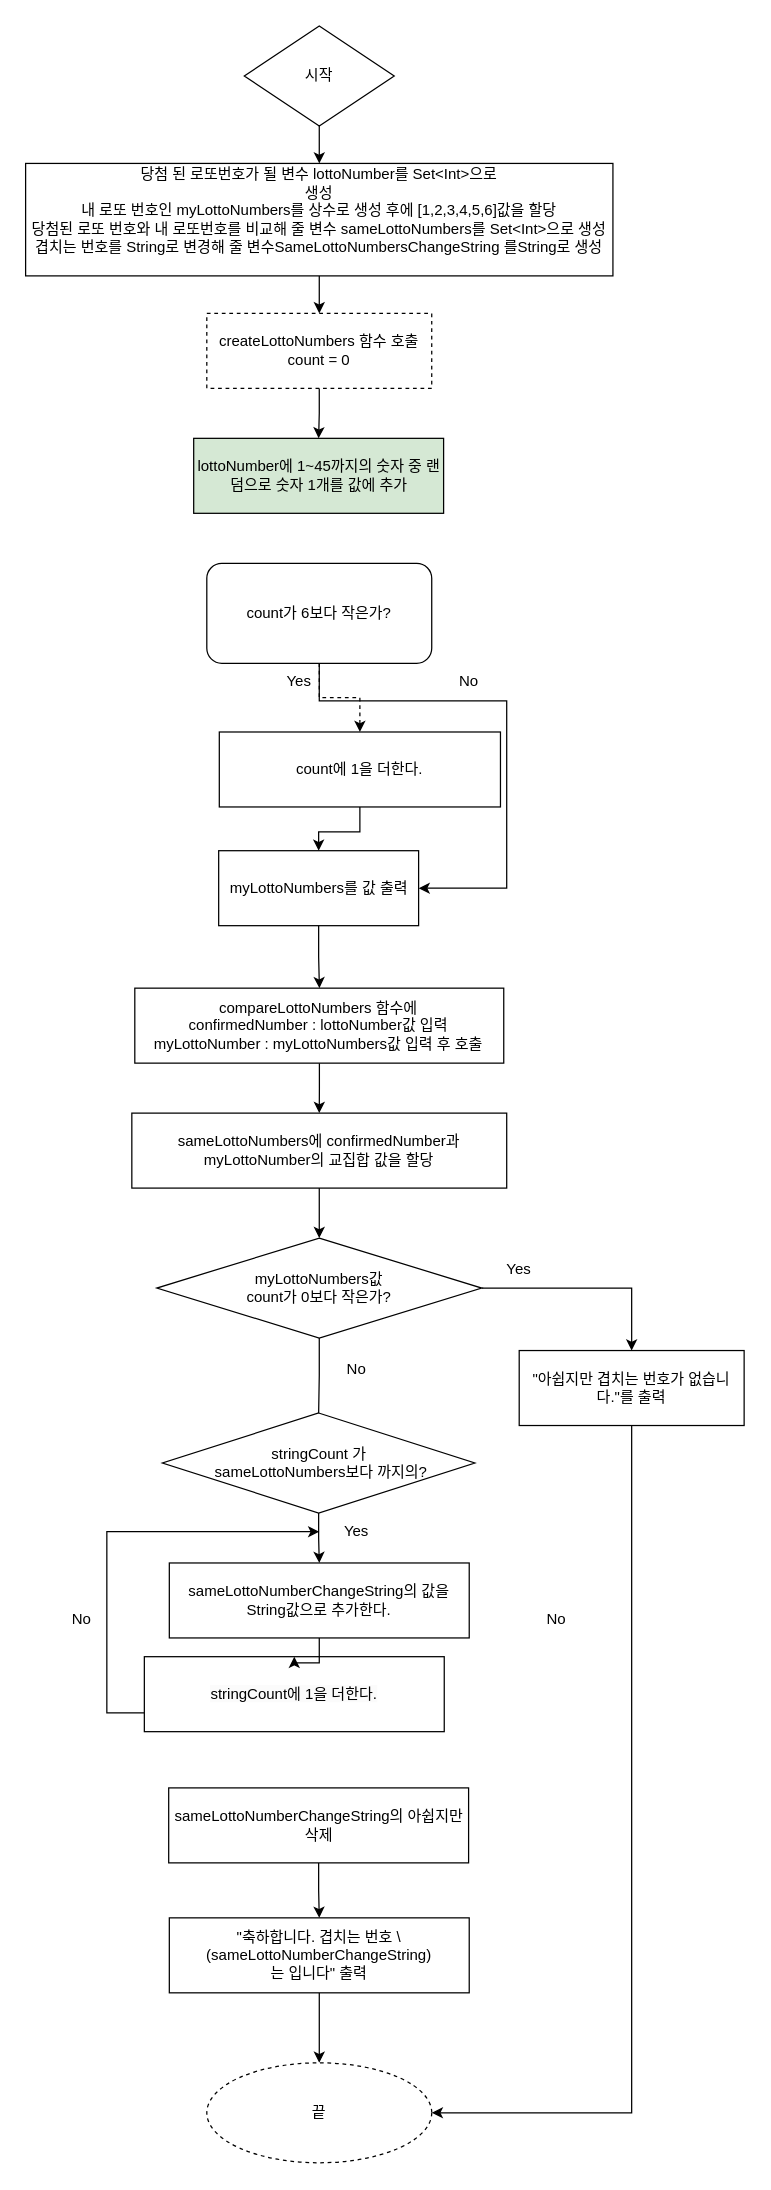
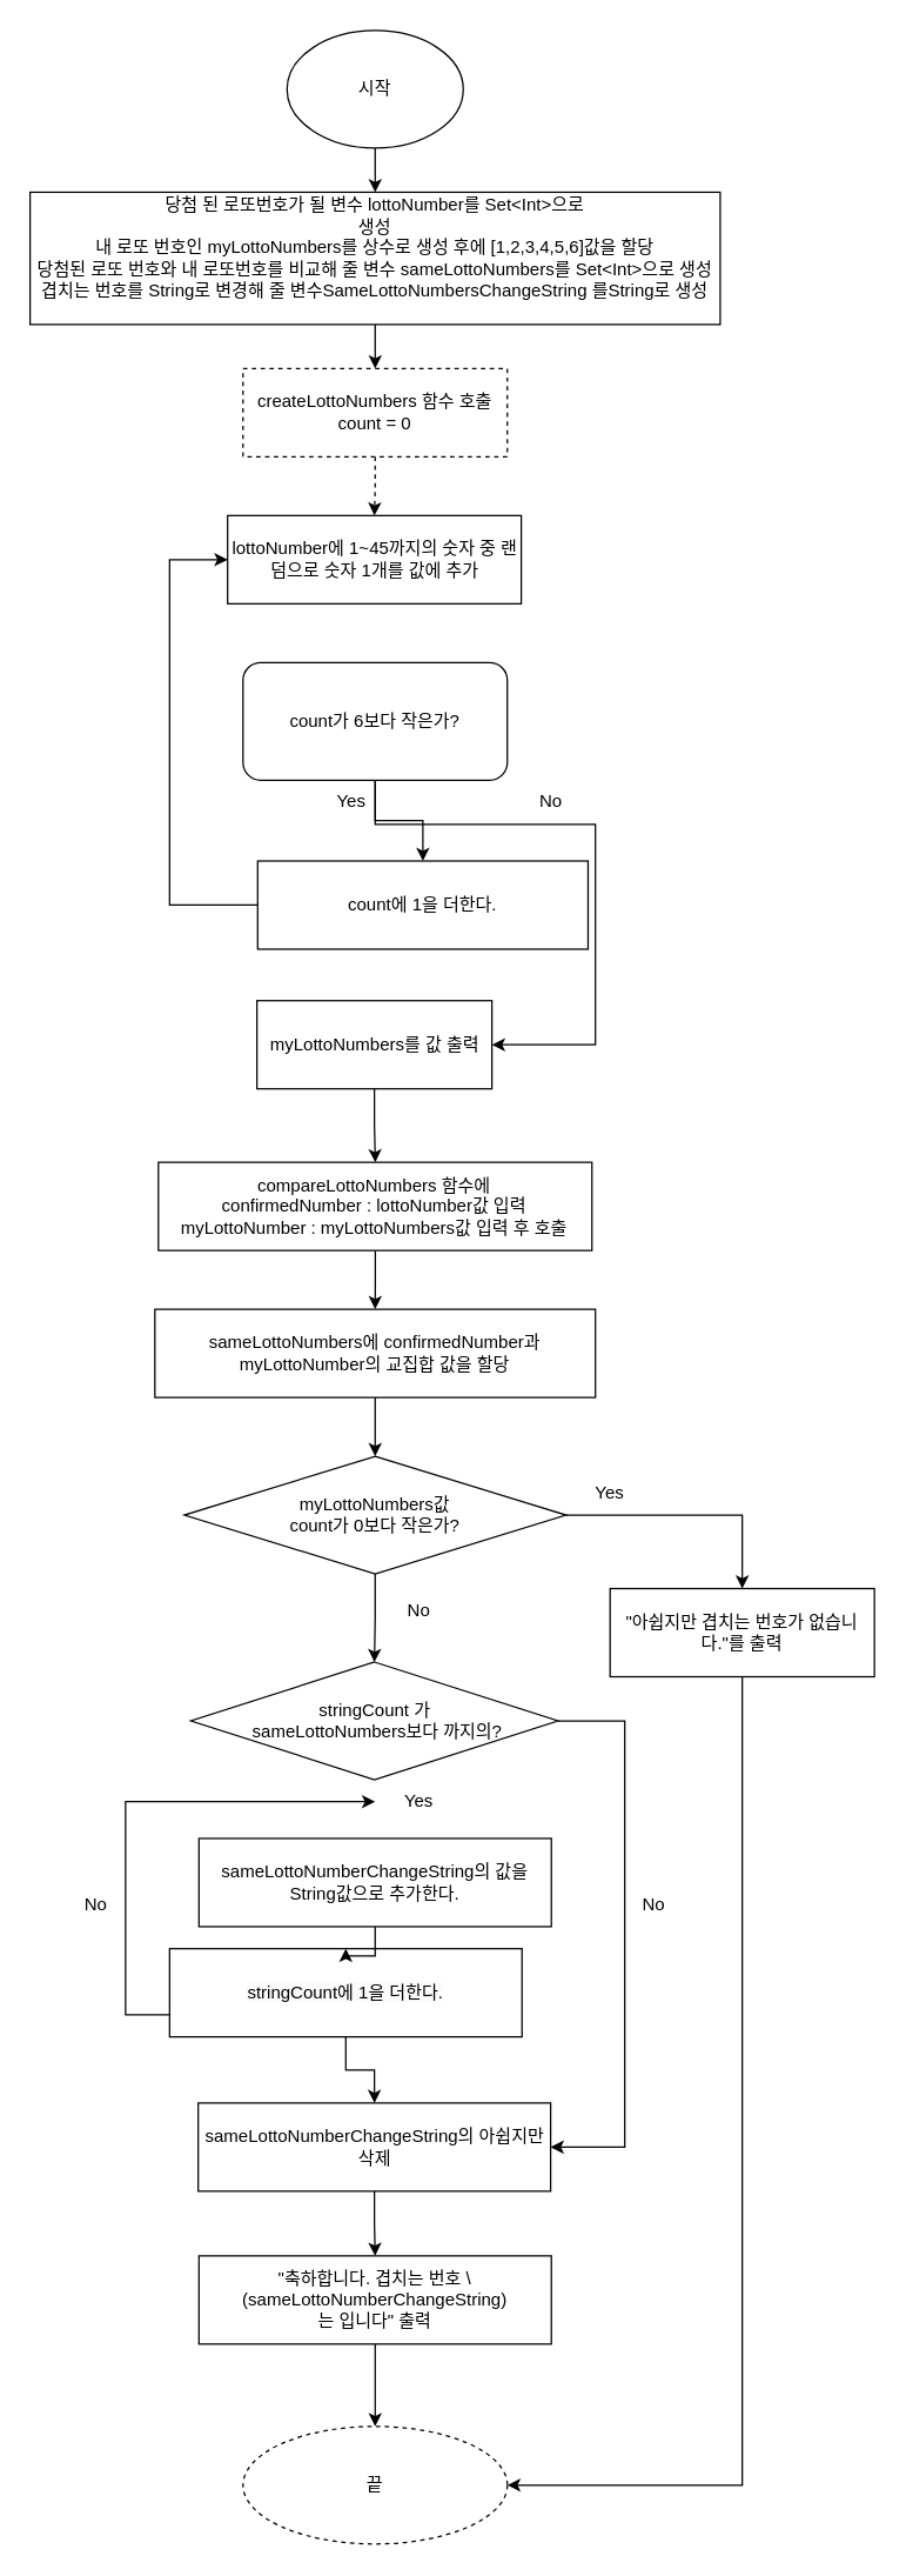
  <mxCell id="0" />
  <mxCell id="1" parent="0" />
  <mxCell id="2" value="" style="edgeStyle=orthogonalEdgeStyle;rounded=0;orthogonalLoop=1;jettySize=auto;html=1;" edge="1" parent="1" source="3" target="5"><mxGeometry relative="1" as="geometry" /></mxCell>
- <mxCell id="3" value="시작" style="rhombus;whiteSpace=wrap;html=1;" parent="1" vertex="1"><mxGeometry x="195" y="20" width="120" height="80" as="geometry" /></mxCell>
+ <mxCell id="3" value="시작" style="ellipse;whiteSpace=wrap;html=1;" parent="1" vertex="1"><mxGeometry x="195" y="20" width="120" height="80" as="geometry" /></mxCell>
  <mxCell id="4" value="" style="edgeStyle=orthogonalEdgeStyle;rounded=0;orthogonalLoop=1;jettySize=auto;html=1;" edge="1" parent="1" source="5" target="16"><mxGeometry relative="1" as="geometry" /></mxCell>
  <mxCell id="5" value="당첨 된 로또번호가 될 변수 lottoNumber를 Set&amp;lt;Int&amp;gt;으로&lt;br&gt;생성&lt;br&gt;내 로또 번호인 myLottoNumbers를 상수로 생성 후에 [1,2,3,4,5,6]값을 할당&lt;br&gt;당첨된 로또 번호와 내 로또번호를 비교해 줄 변수 sameLottoNumbers를 Set&amp;lt;Int&amp;gt;으로 생성&lt;br&gt;겹치는 번호를 String로 변경해 줄 변수SameLottoNumbersChangeString 를String로 생성&lt;br&gt;&amp;nbsp;&lt;br&gt;" style="rounded=0;whiteSpace=wrap;html=1;" parent="1" vertex="1"><mxGeometry x="20" y="130" width="470" height="90" as="geometry" /></mxCell>
  <mxCell id="6" style="edgeStyle=orthogonalEdgeStyle;rounded=0;orthogonalLoop=1;jettySize=auto;html=1;entryX=1;entryY=0.5;entryDx=0;entryDy=0;" parent="1" source="8" target="18" edge="1"><mxGeometry relative="1" as="geometry"><mxPoint x="315" y="820" as="targetPoint" /><Array as="points"><mxPoint x="255" y="560" /><mxPoint x="405" y="560" /><mxPoint x="405" y="710" /></Array></mxGeometry></mxCell>
- <mxCell id="7" value="" style="edgeStyle=orthogonalEdgeStyle;rounded=0;orthogonalLoop=1;jettySize=auto;html=1;dashed=1;" parent="1" source="8" target="12" edge="1"><mxGeometry relative="1" as="geometry" /></mxCell>
+ <mxCell id="7" value="" style="edgeStyle=orthogonalEdgeStyle;rounded=0;orthogonalLoop=1;jettySize=auto;html=1;" parent="1" source="8" target="12" edge="1"><mxGeometry relative="1" as="geometry" /></mxCell>
  <mxCell id="8" value="count가 6보다 작은가?" style="whiteSpace=wrap;html=1;rounded=1;" parent="1" vertex="1"><mxGeometry x="165" y="450" width="180" height="80" as="geometry" /></mxCell>
- <mxCell id="9" value="lottoNumber에 1~45까지의 숫자 중 랜덤으로 숫자 1개를 값에 추가" style="rounded=0;whiteSpace=wrap;html=1;fillColor=#d5e8d4;" parent="1" vertex="1"><mxGeometry x="154.5" y="350" width="200" height="60" as="geometry" /></mxCell>
- <mxCell id="11" value="" style="edgeStyle=orthogonalEdgeStyle;rounded=0;orthogonalLoop=1;jettySize=auto;html=1;" parent="1" source="12" target="18" edge="1"><mxGeometry relative="1" as="geometry" /></mxCell>
+ <mxCell id="9" value="lottoNumber에 1~45까지의 숫자 중 랜덤으로 숫자 1개를 값에 추가" style="rounded=0;whiteSpace=wrap;html=1;" parent="1" vertex="1"><mxGeometry x="154.5" y="350" width="200" height="60" as="geometry" /></mxCell>
+ <mxCell id="10" style="edgeStyle=orthogonalEdgeStyle;rounded=0;orthogonalLoop=1;jettySize=auto;html=1;entryX=0;entryY=0.5;entryDx=0;entryDy=0;" parent="1" source="12" edge="1" target="9"><mxGeometry relative="1" as="geometry"><mxPoint x="165" y="380" as="targetPoint" /><Array as="points"><mxPoint x="115" y="615" /><mxPoint x="115" y="380" /></Array></mxGeometry></mxCell>
  <mxCell id="12" value="count에 1을 더한다." style="rounded=0;whiteSpace=wrap;html=1;" parent="1" vertex="1"><mxGeometry x="175" y="585" width="225" height="60" as="geometry" /></mxCell>
  <mxCell id="13" value="No" style="text;html=1;strokeColor=none;fillColor=none;align=center;verticalAlign=middle;whiteSpace=wrap;rounded=0;" parent="1" vertex="1"><mxGeometry x="345" y="530" width="60" height="30" as="geometry" /></mxCell>
  <mxCell id="14" value="Yes" style="text;html=1;strokeColor=none;fillColor=none;align=center;verticalAlign=middle;whiteSpace=wrap;rounded=0;" parent="1" vertex="1"><mxGeometry x="209" y="530" width="60" height="30" as="geometry" /></mxCell>
- <mxCell id="15" value="" style="edgeStyle=orthogonalEdgeStyle;rounded=0;orthogonalLoop=1;jettySize=auto;html=1;" parent="1" source="16" target="9" edge="1"><mxGeometry relative="1" as="geometry" /></mxCell>
+ <mxCell id="15" value="" style="edgeStyle=orthogonalEdgeStyle;rounded=0;orthogonalLoop=1;jettySize=auto;html=1;dashed=1;" parent="1" source="16" target="9" edge="1"><mxGeometry relative="1" as="geometry" /></mxCell>
  <mxCell id="16" value="createLottoNumbers 함수 호출&lt;br&gt;count = 0" style="rounded=0;whiteSpace=wrap;html=1;dashed=1;" parent="1" vertex="1"><mxGeometry x="165" y="250" width="180" height="60" as="geometry" /></mxCell>
  <mxCell id="17" value="" style="edgeStyle=orthogonalEdgeStyle;rounded=0;orthogonalLoop=1;jettySize=auto;html=1;" edge="1" parent="1" source="18" target="20"><mxGeometry relative="1" as="geometry" /></mxCell>
  <mxCell id="18" value="myLottoNumbers를 값 출력" style="rounded=0;whiteSpace=wrap;html=1;" parent="1" vertex="1"><mxGeometry x="174.5" y="680" width="160" height="60" as="geometry" /></mxCell>
  <mxCell id="19" value="" style="edgeStyle=orthogonalEdgeStyle;rounded=0;orthogonalLoop=1;jettySize=auto;html=1;" edge="1" parent="1" source="20" target="22"><mxGeometry relative="1" as="geometry" /></mxCell>
  <mxCell id="20" value="compareLottoNumbers 함수에 &lt;br&gt;confirmedNumber : lottoNumber값 입력&lt;br&gt;myLottoNumber : myLottoNumbers값 입력 후 호출" style="rounded=0;whiteSpace=wrap;html=1;" vertex="1" parent="1"><mxGeometry x="107.38" y="790" width="295.25" height="60" as="geometry" /></mxCell>
  <mxCell id="21" value="" style="edgeStyle=orthogonalEdgeStyle;rounded=0;orthogonalLoop=1;jettySize=auto;html=1;" edge="1" parent="1" source="22" target="25"><mxGeometry relative="1" as="geometry" /></mxCell>
  <mxCell id="22" value="sameLottoNumbers에 confirmedNumber과 myLottoNumber의 교집합 값을 할당" style="whiteSpace=wrap;html=1;rounded=0;" vertex="1" parent="1"><mxGeometry x="105" y="890" width="300" height="60" as="geometry" /></mxCell>
  <mxCell id="23" value="" style="edgeStyle=orthogonalEdgeStyle;rounded=0;orthogonalLoop=1;jettySize=auto;html=1;" edge="1" parent="1" source="25" target="27"><mxGeometry relative="1" as="geometry" /></mxCell>
- <mxCell id="24" value="" style="edgeStyle=orthogonalEdgeStyle;rounded=0;orthogonalLoop=1;jettySize=auto;html=1;endArrow=none;" edge="1" parent="1" source="25" target="30"><mxGeometry relative="1" as="geometry" /></mxCell>
+ <mxCell id="24" value="" style="edgeStyle=orthogonalEdgeStyle;rounded=0;orthogonalLoop=1;jettySize=auto;html=1;" edge="1" parent="1" source="25" target="30"><mxGeometry relative="1" as="geometry" /></mxCell>
  <mxCell id="25" value="myLottoNumbers값 &lt;br&gt;count가 0보다 작은가?" style="rhombus;whiteSpace=wrap;html=1;rounded=0;" vertex="1" parent="1"><mxGeometry x="125" y="990" width="260" height="80" as="geometry" /></mxCell>
  <mxCell id="26" style="edgeStyle=orthogonalEdgeStyle;rounded=0;orthogonalLoop=1;jettySize=auto;html=1;entryX=1;entryY=0.5;entryDx=0;entryDy=0;" edge="1" parent="1" source="27" target="42"><mxGeometry relative="1" as="geometry"><Array as="points"><mxPoint x="505" y="1690" /></Array></mxGeometry></mxCell>
  <mxCell id="27" value="&quot;아쉽지만 겹치는 번호가 없습니다.&quot;를 출력" style="rounded=0;whiteSpace=wrap;html=1;" vertex="1" parent="1"><mxGeometry x="415" y="1080" width="180" height="60" as="geometry" /></mxCell>
- <mxCell id="28" value="" style="edgeStyle=orthogonalEdgeStyle;rounded=0;orthogonalLoop=1;jettySize=auto;html=1;" edge="1" parent="1" source="30" target="35"><mxGeometry relative="1" as="geometry" /></mxCell>
+ <mxCell id="29" style="edgeStyle=orthogonalEdgeStyle;rounded=0;orthogonalLoop=1;jettySize=auto;html=1;entryX=1;entryY=0.5;entryDx=0;entryDy=0;" edge="1" parent="1" source="30" target="39"><mxGeometry relative="1" as="geometry"><Array as="points"><mxPoint x="425" y="1170" /><mxPoint x="425" y="1460" /></Array></mxGeometry></mxCell>
  <mxCell id="30" value="stringCount 가&lt;br&gt;&amp;nbsp;sameLottoNumbers보다 까지의?" style="rhombus;whiteSpace=wrap;html=1;" vertex="1" parent="1"><mxGeometry x="129.5" y="1130" width="250" height="80" as="geometry" /></mxCell>
+ <mxCell id="31" value="" style="edgeStyle=orthogonalEdgeStyle;rounded=0;orthogonalLoop=1;jettySize=auto;html=1;" edge="1" parent="1" source="33" target="39"><mxGeometry relative="1" as="geometry" /></mxCell>
  <mxCell id="32" style="edgeStyle=orthogonalEdgeStyle;rounded=0;orthogonalLoop=1;jettySize=auto;html=1;entryX=0;entryY=0.5;entryDx=0;entryDy=0;" edge="1" parent="1" source="33" target="43"><mxGeometry relative="1" as="geometry"><Array as="points"><mxPoint x="85" y="1370" /><mxPoint x="85" y="1225" /></Array></mxGeometry></mxCell>
  <mxCell id="33" value="&lt;span style=&quot;color: rgb(0, 0, 0); font-family: Helvetica; font-size: 12px; font-style: normal; font-variant-ligatures: normal; font-variant-caps: normal; font-weight: 400; letter-spacing: normal; orphans: 2; text-align: center; text-indent: 0px; text-transform: none; widows: 2; word-spacing: 0px; -webkit-text-stroke-width: 0px; background-color: rgb(251, 251, 251); text-decoration-thickness: initial; text-decoration-style: initial; text-decoration-color: initial; float: none; display: inline !important;&quot;&gt;stringCount에 1을 더한다.&lt;/span&gt;" style="rounded=0;whiteSpace=wrap;html=1;" vertex="1" parent="1"><mxGeometry x="115.01" y="1325" width="240" height="60" as="geometry" /></mxCell>
  <mxCell id="34" value="" style="edgeStyle=orthogonalEdgeStyle;rounded=0;orthogonalLoop=1;jettySize=auto;html=1;" edge="1" parent="1" source="35" target="33"><mxGeometry relative="1" as="geometry" /></mxCell>
  <mxCell id="35" value="sameLottoNumberChangeString의 값을 String값으로 추가한다." style="rounded=0;whiteSpace=wrap;html=1;" vertex="1" parent="1"><mxGeometry x="135" y="1250" width="240" height="60" as="geometry" /></mxCell>
  <mxCell id="36" value="" style="edgeStyle=orthogonalEdgeStyle;rounded=0;orthogonalLoop=1;jettySize=auto;html=1;" edge="1" parent="1" source="37" target="42"><mxGeometry relative="1" as="geometry" /></mxCell>
  <mxCell id="37" value="&quot;축하합니다. 겹치는 번호 \(sameLottoNumberChangeString)&lt;br&gt;는 입니다&quot; 출력" style="rounded=0;whiteSpace=wrap;html=1;" vertex="1" parent="1"><mxGeometry x="135" y="1534" width="240" height="60" as="geometry" /></mxCell>
  <mxCell id="38" value="" style="edgeStyle=orthogonalEdgeStyle;rounded=0;orthogonalLoop=1;jettySize=auto;html=1;" edge="1" parent="1" source="39" target="37"><mxGeometry relative="1" as="geometry" /></mxCell>
  <mxCell id="39" value="sameLottoNumberChangeString의 아쉽지만 삭제" style="rounded=0;whiteSpace=wrap;html=1;" vertex="1" parent="1"><mxGeometry x="134.5" y="1430" width="240" height="60" as="geometry" /></mxCell>
  <mxCell id="40" value="Yes" style="text;html=1;strokeColor=none;fillColor=none;align=center;verticalAlign=middle;whiteSpace=wrap;rounded=0;" vertex="1" parent="1"><mxGeometry x="385" y="1000" width="60" height="30" as="geometry" /></mxCell>
  <mxCell id="41" value="No" style="text;html=1;strokeColor=none;fillColor=none;align=center;verticalAlign=middle;whiteSpace=wrap;rounded=0;" vertex="1" parent="1"><mxGeometry x="255" y="1080" width="60" height="30" as="geometry" /></mxCell>
  <mxCell id="42" value="끝" style="ellipse;whiteSpace=wrap;html=1;rounded=0;dashed=1;" vertex="1" parent="1"><mxGeometry x="165.01" y="1650" width="180" height="80" as="geometry" /></mxCell>
  <mxCell id="43" value="Yes" style="text;html=1;strokeColor=none;fillColor=none;align=center;verticalAlign=middle;whiteSpace=wrap;rounded=0;" vertex="1" parent="1"><mxGeometry x="255" y="1210" width="60" height="30" as="geometry" /></mxCell>
  <mxCell id="44" value="No" style="text;html=1;strokeColor=none;fillColor=none;align=center;verticalAlign=middle;whiteSpace=wrap;rounded=0;" vertex="1" parent="1"><mxGeometry x="35" y="1280" width="60" height="30" as="geometry" /></mxCell>
  <mxCell id="45" value="No" style="text;html=1;strokeColor=none;fillColor=none;align=center;verticalAlign=middle;whiteSpace=wrap;rounded=0;" vertex="1" parent="1"><mxGeometry x="415" y="1280" width="60" height="30" as="geometry" /></mxCell>
